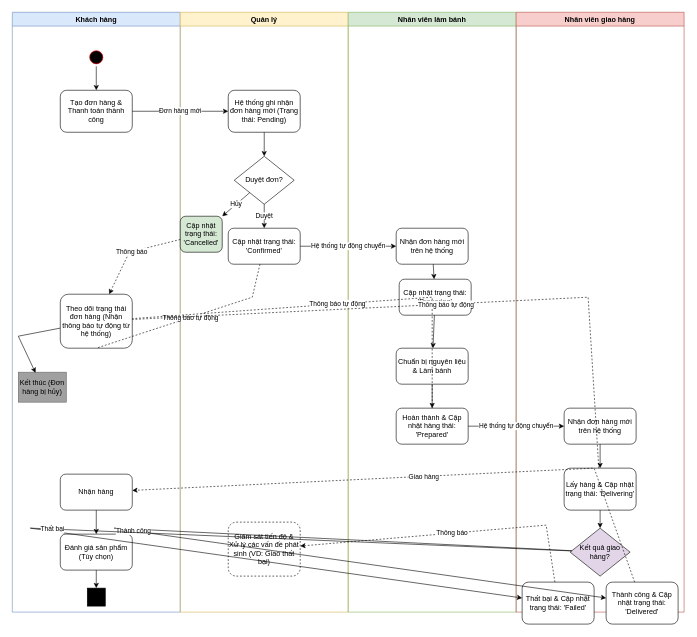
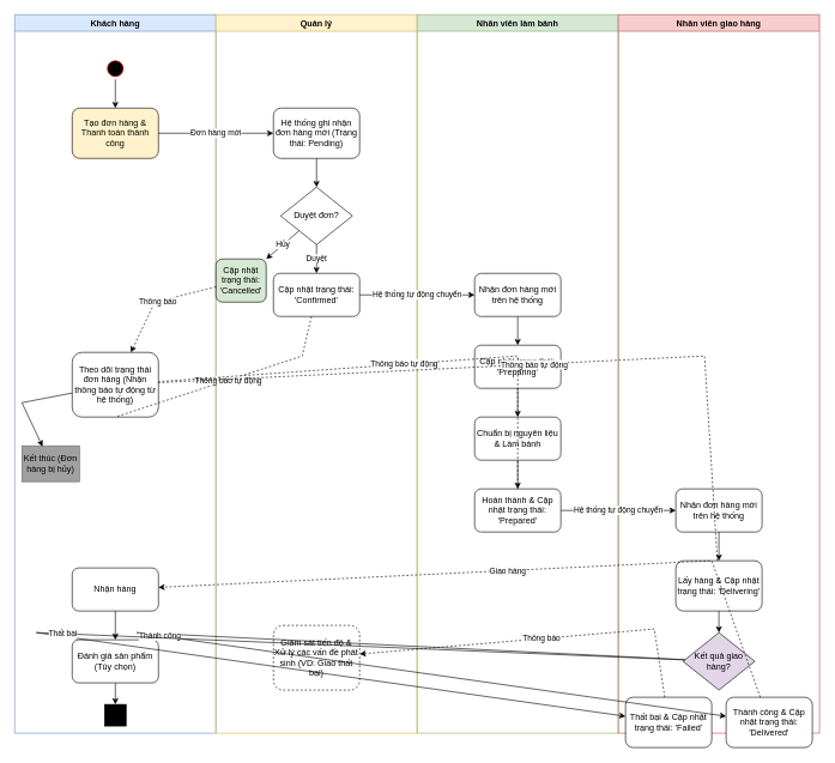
  <mxCell id="0" />
  <mxCell id="1" parent="0" />
  <mxCell id="2" value="Khách hàng" style="swimlane;whiteSpace=wrap;html=1;startSize=23;fillColor=#DAE8FC;strokeColor=#6C8EBF;" parent="1" vertex="1"><mxGeometry x="20" y="20" width="280" height="1000" as="geometry" /></mxCell>
  <mxCell id="3" value="" style="ellipse;html=1;shape=startState;fillColor=#000000;strokeColor=#ff0000;" parent="2" vertex="1"><mxGeometry x="125" y="60" width="30" height="30" as="geometry" /></mxCell>
- <mxCell id="4" value="Tạo đơn hàng &amp;amp; Thanh toán thành công" style="rounded=1;whiteSpace=wrap;html=1;" parent="2" vertex="1"><mxGeometry x="80" y="130" width="120" height="70" as="geometry" /></mxCell>
+ <mxCell id="4" value="Tạo đơn hàng &amp;amp; Thanh toán thành công" style="rounded=1;whiteSpace=wrap;html=1;fillColor=#fff2cc;" parent="2" vertex="1"><mxGeometry x="80" y="130" width="120" height="70" as="geometry" /></mxCell>
  <mxCell id="5" value="Theo dõi trạng thái đơn hàng (Nhận thông báo tự động từ hệ thống)" style="rounded=1;whiteSpace=wrap;html=1;" parent="2" vertex="1"><mxGeometry x="80" y="470" width="120" height="90" as="geometry" /></mxCell>
  <mxCell id="6" value="Nhận hàng" style="rounded=1;whiteSpace=wrap;html=1;" parent="2" vertex="1"><mxGeometry x="80" y="770" width="120" height="60" as="geometry" /></mxCell>
  <mxCell id="7" value="Đánh giá sản phẩm (Tùy chọn)" style="rounded=1;whiteSpace=wrap;html=1;" parent="2" vertex="1"><mxGeometry x="80" y="870" width="120" height="60" as="geometry" /></mxCell>
  <mxCell id="8" value="" style="ellipse;whiteSpace=wrap;html=1;shape=end;fillColor=#000000;strokeColor=#000000;" parent="2" vertex="1"><mxGeometry x="125" y="960" width="30" height="30" as="geometry" /></mxCell>
  <mxCell id="9" value="Kết thúc (Đơn hàng bị hủy)" style="ellipse;whiteSpace=wrap;html=1;shape=end;fillColor=#A0A0A0;strokeColor=#696969;" parent="2" vertex="1"><mxGeometry x="10" y="600" width="80" height="50" as="geometry" /></mxCell>
  <mxCell id="10" value="Quản lý" style="swimlane;whiteSpace=wrap;html=1;startSize=23;fillColor=#FFF2CC;strokeColor=#D6B656;" parent="1" vertex="1"><mxGeometry x="300" y="20" width="280" height="1000" as="geometry" /></mxCell>
  <mxCell id="11" value="Hệ thống ghi nhận đơn hàng mới (Trạng thái: Pending)" style="rounded=1;whiteSpace=wrap;html=1;" parent="10" vertex="1"><mxGeometry x="80" y="130" width="120" height="70" as="geometry" /></mxCell>
  <mxCell id="12" value="Duyệt đơn?" style="rhombus;whiteSpace=wrap;html=1;" parent="10" vertex="1"><mxGeometry x="90" y="240" width="100" height="80" as="geometry" /></mxCell>
  <mxCell id="13" value="Cập nhật trạng thái: 'Confirmed'" style="rounded=1;whiteSpace=wrap;html=1;" parent="10" vertex="1"><mxGeometry x="80" y="360" width="120" height="60" as="geometry" /></mxCell>
  <mxCell id="14" value="Cập nhật trạng thái: 'Cancelled'" style="rounded=1;whiteSpace=wrap;html=1;fillColor=#d5e8d4;" parent="10" vertex="1"><mxGeometry y="340" width="70" height="60" as="geometry" /></mxCell>
  <mxCell id="15" value="Giám sát tiến độ &amp;amp; Xử lý các vấn đề phát sinh (VD: Giao thất bại)" style="rounded=1;whiteSpace=wrap;html=1;dashed=1;" parent="10" vertex="1"><mxGeometry x="80" y="850" width="120" height="90" as="geometry" /></mxCell>
  <mxCell id="16" value="Nhân viên làm bánh" style="swimlane;whiteSpace=wrap;html=1;startSize=23;fillColor=#D5E8D4;strokeColor=#82B366;" parent="1" vertex="1"><mxGeometry x="580" y="20" width="280" height="1000" as="geometry" /></mxCell>
  <mxCell id="17" value="Nhận đơn hàng mới trên hệ thống" style="rounded=1;whiteSpace=wrap;html=1;" parent="16" vertex="1"><mxGeometry x="80" y="360" width="120" height="60" as="geometry" /></mxCell>
- <mxCell id="18" value="Cập nhật trạng thái: 'Preparing'" style="rounded=1;whiteSpace=wrap;html=1;" parent="16" vertex="1"><mxGeometry x="85" y="445" width="120" height="60" as="geometry" /></mxCell>
+ <mxCell id="18" value="Cập nhật trạng thái: 'Preparing'" style="rounded=1;whiteSpace=wrap;html=1;" parent="16" vertex="1"><mxGeometry x="80" y="460" width="120" height="60" as="geometry" /></mxCell>
  <mxCell id="19" value="Chuẩn bị nguyên liệu &amp;amp; Làm bánh" style="rounded=1;whiteSpace=wrap;html=1;" parent="16" vertex="1"><mxGeometry x="80" y="560" width="120" height="60" as="geometry" /></mxCell>
- <mxCell id="20" value="Hoàn thành &amp;amp; Cập nhật hàng thái: 'Prepared'" style="rounded=1;whiteSpace=wrap;html=1;" parent="16" vertex="1"><mxGeometry x="80" y="660" width="120" height="60" as="geometry" /></mxCell>
+ <mxCell id="20" value="Hoàn thành &amp;amp; Cập nhật trạng thái: 'Prepared'" style="rounded=1;whiteSpace=wrap;html=1;" parent="16" vertex="1"><mxGeometry x="80" y="660" width="120" height="60" as="geometry" /></mxCell>
  <mxCell id="21" value="Nhân viên giao hàng" style="swimlane;whiteSpace=wrap;html=1;startSize=23;fillColor=#F8CECC;strokeColor=#B85450;" parent="1" vertex="1"><mxGeometry x="860" y="20" width="280" height="1000" as="geometry" /></mxCell>
  <mxCell id="22" value="Nhận đơn hàng mới trên hệ thống" style="rounded=1;whiteSpace=wrap;html=1;" parent="21" vertex="1"><mxGeometry x="80" y="660" width="120" height="60" as="geometry" /></mxCell>
  <mxCell id="23" value="Lấy hàng &amp;amp; Cập nhật trạng thái: 'Delivering'" style="rounded=1;whiteSpace=wrap;html=1;" parent="21" vertex="1"><mxGeometry x="80" y="760" width="120" height="70" as="geometry" /></mxCell>
  <mxCell id="24" value="Kết quả giao hàng?" style="rhombus;whiteSpace=wrap;html=1;fillColor=#e1d5e7;" parent="21" vertex="1"><mxGeometry x="90" y="860" width="100" height="80" as="geometry" /></mxCell>
  <mxCell id="25" value="Thành công &amp;amp; Cập nhật trạng thái: 'Delivered'" style="rounded=1;whiteSpace=wrap;html=1;" parent="21" vertex="1"><mxGeometry x="150" y="950" width="120" height="70" as="geometry" /></mxCell>
  <mxCell id="26" value="Thất bại &amp;amp; Cập nhật trạng thái: 'Failed'" style="rounded=1;whiteSpace=wrap;html=1;" parent="21" vertex="1"><mxGeometry x="10" y="950" width="120" height="70" as="geometry" /></mxCell>
  <mxCell id="27" value="" style="endArrow=classic;html=1;rounded=0;" parent="1" source="3" target="4" edge="1"><mxGeometry width="50" height="50" relative="1" as="geometry"><mxPoint x="120" y="90" as="sourcePoint" /><mxPoint x="120" y="130" as="targetPoint" /></mxGeometry></mxCell>
  <mxCell id="28" value="Đơn hàng mới" style="endArrow=classic;html=1;rounded=0;" parent="1" source="4" target="11" edge="1"><mxGeometry width="50" height="50" relative="1" as="geometry"><mxPoint x="190" y="145" as="sourcePoint" /><mxPoint x="380" y="145" as="targetPoint" /></mxGeometry></mxCell>
  <mxCell id="29" value="" style="endArrow=classic;html=1;rounded=0;" parent="1" source="11" target="12" edge="1"><mxGeometry width="50" height="50" relative="1" as="geometry"><mxPoint x="420" y="190" as="sourcePoint" /><mxPoint x="420" y="230" as="targetPoint" /></mxGeometry></mxCell>
  <mxCell id="30" value="Duyệt" style="endArrow=classic;html=1;rounded=0;" parent="1" source="12" target="13" edge="1"><mxGeometry width="50" height="50" relative="1" as="geometry"><mxPoint x="420" y="310" as="sourcePoint" /><mxPoint x="420" y="350" as="targetPoint" /></mxGeometry></mxCell>
  <mxCell id="31" value="Hủy" style="endArrow=classic;html=1;rounded=0;" parent="1" source="12" target="14" edge="1"><mxGeometry width="50" height="50" relative="1" as="geometry"><mxPoint x="480" y="260" as="sourcePoint" /><mxPoint x="500" y="300" as="targetPoint" /></mxGeometry></mxCell>
  <mxCell id="32" value="Thông báo" style="endArrow=classic;html=1;rounded=0;dashed=1;" parent="1" source="14" target="5" edge="1"><mxGeometry width="50" height="50" relative="1" as="geometry"><mxPoint x="500" y="300" as="sourcePoint" /><mxPoint x="190" y="495" as="targetPoint" /><Array as="points"><mxPoint x="215" y="420" /></Array></mxGeometry></mxCell>
  <mxCell id="33" value="" style="endArrow=classic;html=1;rounded=0;" parent="1" source="5" target="9" edge="1"><mxGeometry width="50" height="50" relative="1" as="geometry"><mxPoint x="110" y="550" as="sourcePoint" /><mxPoint x="30" y="605" as="targetPoint" /><Array as="points"><mxPoint x="30" y="560" /></Array></mxGeometry></mxCell>
  <mxCell id="34" value="Hệ thống tự động chuyển" style="endArrow=classic;html=1;rounded=0;" parent="1" source="13" target="17" edge="1"><mxGeometry width="50" height="50" relative="1" as="geometry"><mxPoint x="490" y="370" as="sourcePoint" /><mxPoint x="660" y="370" as="targetPoint" /></mxGeometry></mxCell>
  <mxCell id="35" value="" style="endArrow=classic;html=1;rounded=0;" parent="1" source="17" target="18" edge="1"><mxGeometry width="50" height="50" relative="1" as="geometry"><mxPoint x="720" y="410" as="sourcePoint" /><mxPoint x="720" y="450" as="targetPoint" /></mxGeometry></mxCell>
  <mxCell id="36" value="" style="endArrow=classic;html=1;rounded=0;" parent="1" source="18" target="19" edge="1"><mxGeometry width="50" height="50" relative="1" as="geometry"><mxPoint x="720" y="510" as="sourcePoint" /><mxPoint x="720" y="550" as="targetPoint" /></mxGeometry></mxCell>
  <mxCell id="37" value="" style="endArrow=classic;html=1;rounded=0;" parent="1" source="19" target="20" edge="1"><mxGeometry width="50" height="50" relative="1" as="geometry"><mxPoint x="720" y="610" as="sourcePoint" /><mxPoint x="720" y="650" as="targetPoint" /></mxGeometry></mxCell>
  <mxCell id="38" value="Hệ thống tự động chuyển" style="endArrow=classic;html=1;rounded=0;" parent="1" source="20" target="22" edge="1"><mxGeometry width="50" height="50" relative="1" as="geometry"><mxPoint x="770" y="670" as="sourcePoint" /><mxPoint x="920" y="670" as="targetPoint" /></mxGeometry></mxCell>
  <mxCell id="39" value="" style="endArrow=classic;html=1;rounded=0;" parent="1" source="22" target="23" edge="1"><mxGeometry width="50" height="50" relative="1" as="geometry"><mxPoint x="980" y="710" as="sourcePoint" /><mxPoint x="980" y="750" as="targetPoint" /></mxGeometry></mxCell>
  <mxCell id="40" value="" style="endArrow=classic;html=1;rounded=0;" parent="1" source="23" target="24" edge="1"><mxGeometry width="50" height="50" relative="1" as="geometry"><mxPoint x="980" y="820" as="sourcePoint" /><mxPoint x="980" y="850" as="targetPoint" /></mxGeometry></mxCell>
  <mxCell id="41" value="Thành công" style="endArrow=classic;html=1;rounded=0;" parent="1" source="24" target="25" edge="1"><mxGeometry width="50" height="50" relative="1" as="geometry"><mxPoint x="1080" y="880" as="sourcePoint" /><mxPoint x="1080" y="965" as="targetPoint" /><Array as="points"><mxPoint x="190" y="880" /></Array></mxGeometry></mxCell>
  <mxCell id="42" value="Thất bại" style="endArrow=classic;html=1;rounded=0;" parent="1" source="24" target="26" edge="1"><mxGeometry width="50" height="50" relative="1" as="geometry"><mxPoint x="910" y="880" as="sourcePoint" /><mxPoint x="910" y="965" as="targetPoint" /><Array as="points"><mxPoint x="50" y="880" /></Array></mxGeometry></mxCell>
  <mxCell id="43" value="Giao hàng" style="endArrow=classic;html=1;rounded=0;dashed=1;" parent="1" source="25" target="6" edge="1"><mxGeometry width="50" height="50" relative="1" as="geometry"><mxPoint x="990" y="965" as="sourcePoint" /><mxPoint x="190" y="780" as="targetPoint" /><Array as="points"><mxPoint x="990" y="780" /></Array></mxGeometry></mxCell>
  <mxCell id="44" value="Thông báo" style="endArrow=classic;html=1;rounded=0;dashed=1;" parent="1" source="26" target="15" edge="1"><mxGeometry width="50" height="50" relative="1" as="geometry"><mxPoint x="910" y="965" as="sourcePoint" /><mxPoint x="500" y="875" as="targetPoint" /><Array as="points"><mxPoint x="910" y="875" /></Array></mxGeometry></mxCell>
  <mxCell id="45" value="" style="endArrow=classic;html=1;rounded=0;" parent="1" source="6" target="7" edge="1"><mxGeometry width="50" height="50" relative="1" as="geometry"><mxPoint x="120" y="820" as="sourcePoint" /><mxPoint x="120" y="860" as="targetPoint" /></mxGeometry></mxCell>
  <mxCell id="46" value="" style="endArrow=classic;html=1;rounded=0;" parent="1" source="7" target="8" edge="1"><mxGeometry width="50" height="50" relative="1" as="geometry"><mxPoint x="120" y="920" as="sourcePoint" /><mxPoint x="120" y="950" as="targetPoint" /></mxGeometry></mxCell>
  <mxCell id="47" value="Thông báo tự động" style="endArrow=none;html=1;rounded=0;dashed=1;entryX=0.5;entryY=1;entryDx=0;entryDy=0;" parent="1" source="13" target="5" edge="1"><mxGeometry width="50" height="50" relative="1" as="geometry"><mxPoint x="420" y="410" as="sourcePoint" /><mxPoint x="180" y="450" as="targetPoint" /><Array as="points"><mxPoint x="420" y="495" /></Array></mxGeometry></mxCell>
  <mxCell id="48" value="Thông báo tự động" style="endArrow=none;html=1;rounded=0;dashed=1;" parent="1" source="20" target="5" edge="1"><mxGeometry width="50" height="50" relative="1" as="geometry"><mxPoint x="720" y="710" as="sourcePoint" /><mxPoint x="180" y="540" as="targetPoint" /><Array as="points"><mxPoint x="720" y="495" /></Array></mxGeometry></mxCell>
  <mxCell id="49" value="Thông báo tự động" style="endArrow=none;html=1;rounded=0;dashed=1;" parent="1" source="23" target="5" edge="1"><mxGeometry width="50" height="50" relative="1" as="geometry"><mxPoint x="980" y="820" as="sourcePoint" /><mxPoint x="180" y="540" as="targetPoint" /><Array as="points"><mxPoint x="980" y="495" /></Array></mxGeometry></mxCell>
